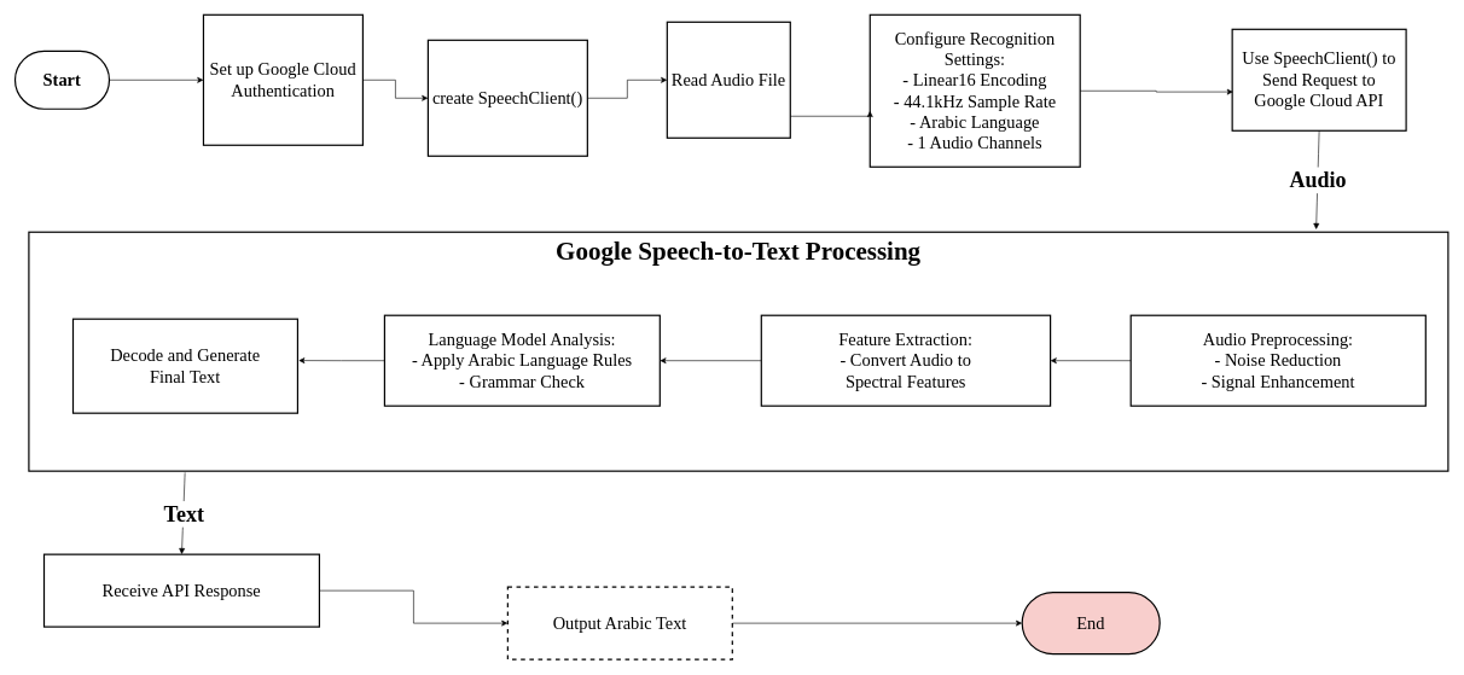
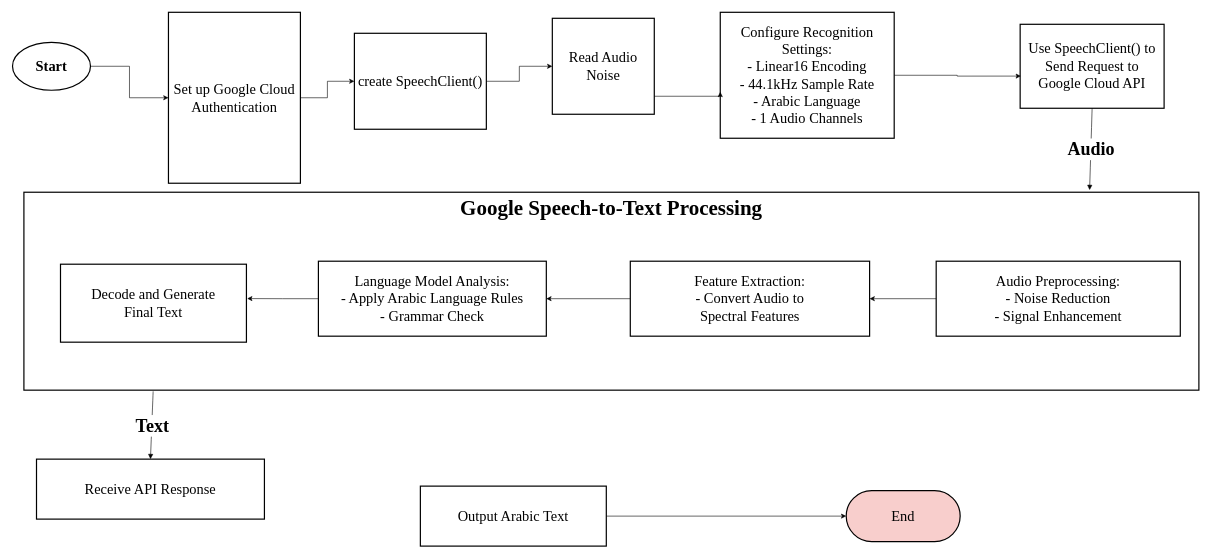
  <mxCell id="0" />
  <mxCell id="1" parent="0" />
  <mxCell id="2" style="edgeStyle=orthogonalEdgeStyle;rounded=0;orthogonalLoop=1;jettySize=auto;html=1;entryX=0;entryY=0.5;entryDx=0;entryDy=0;" edge="1" parent="1" source="3" target="5"><mxGeometry relative="1" as="geometry" /></mxCell>
- <mxCell id="3" value="Start" style="rounded=1;whiteSpace=wrap;arcSize=50;strokeWidth=2;fontSize=24;fontFamily=Times New Roman;horizontal=1;container=0;fontStyle=1" vertex="1" parent="1"><mxGeometry x="20" y="70" width="130" height="80" as="geometry" /></mxCell>
+ <mxCell id="3" value="Start" style="ellipse;whiteSpace=wrap;arcSize=50;strokeWidth=2;fontSize=24;fontFamily=Times New Roman;horizontal=1;container=0;fontStyle=1;" vertex="1" parent="1"><mxGeometry x="20" y="70" width="130" height="80" as="geometry" /></mxCell>
  <mxCell id="4" style="edgeStyle=orthogonalEdgeStyle;rounded=0;orthogonalLoop=1;jettySize=auto;html=1;entryX=0;entryY=0.5;entryDx=0;entryDy=0;" edge="1" parent="1" source="5" target="7"><mxGeometry relative="1" as="geometry" /></mxCell>
- <mxCell id="5" value="Set up Google Cloud&#10;Authentication" style="whiteSpace=wrap;strokeWidth=2;fontSize=24;fontFamily=Times New Roman;horizontal=1;container=0;" vertex="1" parent="1"><mxGeometry x="280" y="20" width="220" height="180" as="geometry" /></mxCell>
+ <mxCell id="5" value="Set up Google Cloud&#10;Authentication" style="whiteSpace=wrap;strokeWidth=2;fontSize=24;fontFamily=Times New Roman;horizontal=1;container=0;" vertex="1" parent="1"><mxGeometry x="280" y="20" width="220" height="285" as="geometry" /></mxCell>
  <mxCell id="6" style="edgeStyle=orthogonalEdgeStyle;rounded=0;orthogonalLoop=1;jettySize=auto;html=1;entryX=0;entryY=0.5;entryDx=0;entryDy=0;" edge="1" parent="1" source="7" target="8"><mxGeometry relative="1" as="geometry" /></mxCell>
  <mxCell id="7" value="create SpeechClient()" style="whiteSpace=wrap;strokeWidth=2;fontSize=24;fontFamily=Times New Roman;horizontal=1;container=0;" vertex="1" parent="1"><mxGeometry x="590" y="55" width="220" height="160" as="geometry" /></mxCell>
- <mxCell id="8" value="Read Audio File" style="whiteSpace=wrap;strokeWidth=2;fontSize=24;fontFamily=Times New Roman;horizontal=1;container=0;" vertex="1" parent="1"><mxGeometry x="920" y="30" width="170" height="160" as="geometry" /></mxCell>
+ <mxCell id="8" value="Read Audio Noise" style="whiteSpace=wrap;strokeWidth=2;fontSize=24;fontFamily=Times New Roman;horizontal=1;container=0;" vertex="1" parent="1"><mxGeometry x="920" y="30" width="170" height="160" as="geometry" /></mxCell>
  <mxCell id="9" value="Configure Recognition Settings:&#10;- Linear16 Encoding&#10;- 44.1kHz Sample Rate&#10;- Arabic Language&#10;- 1 Audio Channels" style="whiteSpace=wrap;strokeWidth=2;fontSize=24;fontFamily=Times New Roman;horizontal=1;container=0;" vertex="1" parent="1"><mxGeometry x="1200" y="20" width="290" height="210" as="geometry" /></mxCell>
  <mxCell id="10" value="Use SpeechClient() to Send Request to&#10;Google Cloud API" style="whiteSpace=wrap;strokeWidth=2;fontSize=24;fontFamily=Times New Roman;horizontal=1;container=0;" vertex="1" parent="1"><mxGeometry x="1700" y="40" width="240" height="140" as="geometry" /></mxCell>
  <mxCell id="11" value="" style="curved=1;startArrow=none;endArrow=block;exitX=0.5;exitY=1;entryX=-0.011;entryY=0.093;rounded=0;fontSize=24;fontFamily=Times New Roman;horizontal=1;entryDx=0;entryDy=0;entryPerimeter=0;" edge="1" parent="1" source="10" target="13"><mxGeometry relative="1" as="geometry"><Array as="points" /></mxGeometry></mxCell>
  <mxCell id="12" value="&lt;font style=&quot;font-size: 30px;&quot;&gt;&lt;b&gt;Audio&lt;/b&gt;&lt;/font&gt;" style="edgeLabel;html=1;align=center;verticalAlign=middle;resizable=0;points=[];fontSize=24;fontFamily=Times New Roman;horizontal=1;container=0;" connectable="0" vertex="1" parent="11"><mxGeometry relative="1" as="geometry"><mxPoint as="offset" /></mxGeometry></mxCell>
  <mxCell id="13" value="Google Speech-to-Text Processing" style="whiteSpace=wrap;strokeWidth=2;verticalAlign=top;fontSize=35;fontFamily=Times New Roman;horizontal=1;container=0;direction=south;fontStyle=1" vertex="1" parent="1"><mxGeometry x="39" y="320" width="1959" height="330" as="geometry" /></mxCell>
  <mxCell id="14" value="" style="curved=1;startArrow=none;endArrow=block;exitX=1.006;exitY=0.89;entryX=0.5;entryY=-0.01;rounded=0;fontSize=24;fontFamily=Times New Roman;horizontal=1;exitDx=0;exitDy=0;exitPerimeter=0;" edge="1" parent="1" source="13" target="23"><mxGeometry relative="1" as="geometry"><Array as="points" /></mxGeometry></mxCell>
  <mxCell id="15" value="&lt;b&gt;&lt;font style=&quot;font-size: 30px;&quot;&gt;Text&lt;/font&gt;&lt;/b&gt;" style="edgeLabel;html=1;align=center;verticalAlign=middle;resizable=0;points=[];fontSize=24;fontFamily=Times New Roman;horizontal=1;container=0;" connectable="0" vertex="1" parent="14"><mxGeometry relative="1" as="geometry"><mxPoint as="offset" /></mxGeometry></mxCell>
  <mxCell id="16" style="edgeStyle=orthogonalEdgeStyle;rounded=0;orthogonalLoop=1;jettySize=auto;html=1;entryX=1;entryY=0.5;entryDx=0;entryDy=0;" edge="1" parent="1" source="17" target="19"><mxGeometry relative="1" as="geometry" /></mxCell>
  <mxCell id="17" value="Audio Preprocessing:&#10;- Noise Reduction&#10;- Signal Enhancement" style="whiteSpace=wrap;strokeWidth=2;fontSize=24;fontFamily=Times New Roman;horizontal=1;container=0;" vertex="1" parent="1"><mxGeometry x="1560" y="435" width="407" height="125" as="geometry" /></mxCell>
  <mxCell id="18" style="edgeStyle=orthogonalEdgeStyle;rounded=0;orthogonalLoop=1;jettySize=auto;html=1;" edge="1" parent="1" source="19" target="20"><mxGeometry relative="1" as="geometry" /></mxCell>
  <mxCell id="19" value="Feature Extraction:&#10;- Convert Audio to&#10;Spectral Features" style="whiteSpace=wrap;strokeWidth=2;fontSize=24;fontFamily=Times New Roman;horizontal=1;container=0;" vertex="1" parent="1"><mxGeometry x="1050" y="435" width="399" height="125" as="geometry" /></mxCell>
  <mxCell id="20" value="Language Model Analysis:&#10;- Apply Arabic Language Rules&#10;- Grammar Check" style="whiteSpace=wrap;strokeWidth=2;fontSize=24;fontFamily=Times New Roman;horizontal=1;container=0;" vertex="1" parent="1"><mxGeometry x="530" y="435" width="380" height="125" as="geometry" /></mxCell>
  <mxCell id="21" value="Decode and Generate&#10;Final Text" style="whiteSpace=wrap;strokeWidth=2;fontSize=24;fontFamily=Times New Roman;horizontal=1;container=0;" vertex="1" parent="1"><mxGeometry x="100" y="440" width="310" height="130" as="geometry" /></mxCell>
- <mxCell id="22" style="edgeStyle=orthogonalEdgeStyle;rounded=0;orthogonalLoop=1;jettySize=auto;html=1;" edge="1" parent="1" source="23" target="25"><mxGeometry relative="1" as="geometry" /></mxCell>
  <mxCell id="23" value="Receive API Response" style="whiteSpace=wrap;strokeWidth=2;fontSize=24;fontFamily=Times New Roman;horizontal=1;container=0;" vertex="1" parent="1"><mxGeometry x="60" y="765" width="380" height="100" as="geometry" /></mxCell>
  <mxCell id="24" style="edgeStyle=orthogonalEdgeStyle;rounded=0;orthogonalLoop=1;jettySize=auto;html=1;entryX=0;entryY=0.5;entryDx=0;entryDy=0;" edge="1" parent="1" source="25" target="26"><mxGeometry relative="1" as="geometry" /></mxCell>
- <mxCell id="25" value="Output Arabic Text" style="whiteSpace=wrap;strokeWidth=2;fontSize=24;fontFamily=Times New Roman;horizontal=1;container=0;dashed=1;" vertex="1" parent="1"><mxGeometry x="700" y="810" width="310" height="100" as="geometry" /></mxCell>
+ <mxCell id="25" value="Output Arabic Text" style="whiteSpace=wrap;strokeWidth=2;fontSize=24;fontFamily=Times New Roman;horizontal=1;container=0;" vertex="1" parent="1"><mxGeometry x="700" y="810" width="310" height="100" as="geometry" /></mxCell>
  <mxCell id="26" value="End" style="rounded=1;whiteSpace=wrap;arcSize=50;strokeWidth=2;fontSize=24;fontFamily=Times New Roman;horizontal=1;container=0;fillColor=#f8cecc;" vertex="1" parent="1"><mxGeometry x="1410" y="817.5" width="190" height="85" as="geometry" /></mxCell>
  <mxCell id="27" style="edgeStyle=orthogonalEdgeStyle;rounded=0;orthogonalLoop=1;jettySize=auto;html=1;entryX=0;entryY=0.632;entryDx=0;entryDy=0;entryPerimeter=0;" edge="1" parent="1" source="8" target="9"><mxGeometry relative="1" as="geometry"><Array as="points"><mxPoint x="1200" y="160" /></Array></mxGeometry></mxCell>
  <mxCell id="28" style="edgeStyle=orthogonalEdgeStyle;rounded=0;orthogonalLoop=1;jettySize=auto;html=1;entryX=1.004;entryY=0.441;entryDx=0;entryDy=0;entryPerimeter=0;" edge="1" parent="1" source="20" target="21"><mxGeometry relative="1" as="geometry" /></mxCell>
  <mxCell id="29" style="edgeStyle=orthogonalEdgeStyle;rounded=0;orthogonalLoop=1;jettySize=auto;html=1;entryX=0.005;entryY=0.617;entryDx=0;entryDy=0;entryPerimeter=0;" edge="1" parent="1" source="9" target="10"><mxGeometry relative="1" as="geometry" /></mxCell>
